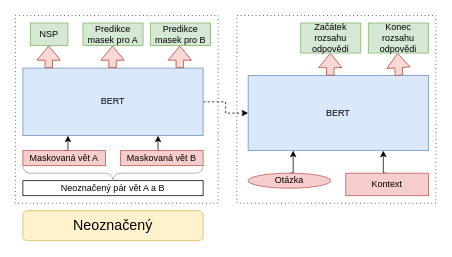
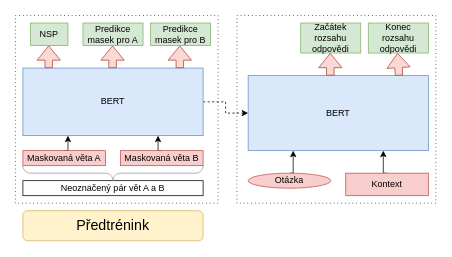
  <mxCell id="0" />
  <mxCell id="1" parent="0" />
  <mxCell id="2" style="edgeStyle=orthogonalEdgeStyle;rounded=0;orthogonalLoop=1;jettySize=auto;html=1;entryX=0;entryY=0.5;entryDx=0;entryDy=0;dashed=1;" edge="1" parent="1" source="3" target="17"><mxGeometry relative="1" as="geometry" /></mxCell>
  <mxCell id="3" value="BERT" style="rounded=0;whiteSpace=wrap;html=1;fillColor=#dae8fc;strokeColor=#6c8ebf;" vertex="1" parent="1"><mxGeometry x="30" y="90" width="240" height="90" as="geometry" /></mxCell>
  <mxCell id="4" value="Neoznačený pár vět A a B" style="rounded=0;whiteSpace=wrap;html=1;" vertex="1" parent="1"><mxGeometry x="30" y="240" width="240" height="20" as="geometry" /></mxCell>
  <mxCell id="5" style="edgeStyle=orthogonalEdgeStyle;rounded=0;orthogonalLoop=1;jettySize=auto;html=1;exitX=0.5;exitY=0;exitDx=0;exitDy=0;entryX=0.25;entryY=1;entryDx=0;entryDy=0;" edge="1" parent="1" source="6" target="3"><mxGeometry relative="1" as="geometry" /></mxCell>
- <mxCell id="6" value="Maskovaná vět A" style="rounded=0;whiteSpace=wrap;html=1;fillColor=#f8cecc;strokeColor=#b85450;" vertex="1" parent="1"><mxGeometry x="30" y="200" width="110" height="20" as="geometry" /></mxCell>
+ <mxCell id="6" value="Maskovaná věta A" style="rounded=0;whiteSpace=wrap;html=1;fillColor=#f8cecc;strokeColor=#b85450;" vertex="1" parent="1"><mxGeometry x="30" y="200" width="110" height="20" as="geometry" /></mxCell>
  <mxCell id="7" style="edgeStyle=orthogonalEdgeStyle;rounded=0;orthogonalLoop=1;jettySize=auto;html=1;exitX=0.5;exitY=0;exitDx=0;exitDy=0;entryX=0.75;entryY=1;entryDx=0;entryDy=0;" edge="1" parent="1" source="8" target="3"><mxGeometry relative="1" as="geometry" /></mxCell>
- <mxCell id="8" value="Maskovaná vět B" style="rounded=0;whiteSpace=wrap;html=1;fillColor=#f8cecc;strokeColor=#b85450;" vertex="1" parent="1"><mxGeometry x="160" y="200" width="110" height="20" as="geometry" /></mxCell>
+ <mxCell id="8" value="Maskovaná věta B" style="rounded=0;whiteSpace=wrap;html=1;fillColor=#f8cecc;strokeColor=#b85450;" vertex="1" parent="1"><mxGeometry x="160" y="200" width="110" height="20" as="geometry" /></mxCell>
  <mxCell id="9" value="" style="shape=flexArrow;endArrow=classic;html=1;fillColor=#fad9d5;strokeColor=#ae4132;" edge="1" parent="1"><mxGeometry width="50" height="50" relative="1" as="geometry"><mxPoint x="239" y="90" as="sourcePoint" /><mxPoint x="239" y="60" as="targetPoint" /></mxGeometry></mxCell>
  <mxCell id="10" value="" style="shape=flexArrow;endArrow=classic;html=1;fillColor=#fad9d5;strokeColor=#ae4132;" edge="1" parent="1"><mxGeometry width="50" height="50" relative="1" as="geometry"><mxPoint x="149.41" y="90" as="sourcePoint" /><mxPoint x="149.41" y="60" as="targetPoint" /></mxGeometry></mxCell>
  <mxCell id="11" value="" style="shape=flexArrow;endArrow=classic;html=1;fillColor=#fad9d5;strokeColor=#ae4132;" edge="1" parent="1"><mxGeometry width="50" height="50" relative="1" as="geometry"><mxPoint x="64.41" y="90" as="sourcePoint" /><mxPoint x="64.41" y="60" as="targetPoint" /></mxGeometry></mxCell>
  <mxCell id="12" value="Predikce masek pro A" style="rounded=0;whiteSpace=wrap;html=1;fillColor=#d5e8d4;strokeColor=#82b366;" vertex="1" parent="1"><mxGeometry x="110" y="30" width="80" height="30" as="geometry" /></mxCell>
  <mxCell id="13" value="Predikce masek pro B" style="rounded=0;whiteSpace=wrap;html=1;fillColor=#d5e8d4;strokeColor=#82b366;" vertex="1" parent="1"><mxGeometry x="200" y="30" width="80" height="30" as="geometry" /></mxCell>
  <mxCell id="14" value="NSP" style="rounded=0;whiteSpace=wrap;html=1;fillColor=#d5e8d4;strokeColor=#82b366;" vertex="1" parent="1"><mxGeometry x="40" y="30" width="50" height="30" as="geometry" /></mxCell>
  <mxCell id="15" value="" style="verticalLabelPosition=bottom;shadow=0;dashed=0;align=center;html=1;verticalAlign=top;strokeWidth=1;shape=mxgraph.mockup.markup.curlyBrace;strokeColor=#999999;rotation=-180;" vertex="1" parent="1"><mxGeometry x="30" y="220" width="240" height="20" as="geometry" /></mxCell>
- <mxCell id="16" value="&lt;font style=&quot;font-size: 19px&quot;&gt;Neoznačený&lt;/font&gt;" style="rounded=1;whiteSpace=wrap;html=1;fillColor=#fff2cc;strokeColor=#d6b656;" vertex="1" parent="1"><mxGeometry x="30" y="280" width="240" height="40" as="geometry" /></mxCell>
+ <mxCell id="16" value="&lt;font style=&quot;font-size: 19px&quot;&gt;Předtrénink&lt;/font&gt;" style="rounded=1;whiteSpace=wrap;html=1;fillColor=#fff2cc;strokeColor=#d6b656;" vertex="1" parent="1"><mxGeometry x="30" y="280" width="240" height="40" as="geometry" /></mxCell>
  <mxCell id="17" value="BERT" style="rounded=0;whiteSpace=wrap;html=1;fillColor=#dae8fc;strokeColor=#6c8ebf;" vertex="1" parent="1"><mxGeometry x="330" y="100" width="240" height="100" as="geometry" /></mxCell>
  <mxCell id="18" style="edgeStyle=orthogonalEdgeStyle;rounded=0;orthogonalLoop=1;jettySize=auto;html=1;exitX=0.5;exitY=0;exitDx=0;exitDy=0;entryX=0.25;entryY=1;entryDx=0;entryDy=0;" edge="1" parent="1" source="19" target="17"><mxGeometry relative="1" as="geometry"><mxPoint x="390" y="190" as="targetPoint" /><Array as="points"><mxPoint x="390" y="230" /></Array></mxGeometry></mxCell>
  <mxCell id="19" value="Otázka" style="ellipse;whiteSpace=wrap;html=1;fillColor=#f8cecc;strokeColor=#b85450;" vertex="1" parent="1"><mxGeometry x="330" y="230" width="110" height="20" as="geometry" /></mxCell>
  <mxCell id="20" style="edgeStyle=orthogonalEdgeStyle;rounded=0;orthogonalLoop=1;jettySize=auto;html=1;exitX=0.5;exitY=0;exitDx=0;exitDy=0;entryX=0.75;entryY=1;entryDx=0;entryDy=0;" edge="1" parent="1" source="21" target="17"><mxGeometry relative="1" as="geometry"><Array as="points"><mxPoint x="510" y="230" /></Array></mxGeometry></mxCell>
  <mxCell id="21" value="Kontext" style="rounded=0;whiteSpace=wrap;html=1;fillColor=#f8cecc;strokeColor=#b85450;" vertex="1" parent="1"><mxGeometry x="460" y="230" width="110" height="30" as="geometry" /></mxCell>
  <mxCell id="22" value="" style="shape=flexArrow;endArrow=classic;html=1;fillColor=#fad9d5;strokeColor=#ae4132;" edge="1" parent="1"><mxGeometry width="50" height="50" relative="1" as="geometry"><mxPoint x="531" y="100" as="sourcePoint" /><mxPoint x="529" y="70" as="targetPoint" /></mxGeometry></mxCell>
  <mxCell id="23" value="" style="shape=flexArrow;endArrow=classic;html=1;fillColor=#fad9d5;strokeColor=#ae4132;" edge="1" parent="1"><mxGeometry width="50" height="50" relative="1" as="geometry"><mxPoint x="439.41" y="100" as="sourcePoint" /><mxPoint x="439.41" y="70" as="targetPoint" /></mxGeometry></mxCell>
  <mxCell id="24" value="Začátek rozsahu odpovědi" style="rounded=0;whiteSpace=wrap;html=1;fillColor=#d5e8d4;strokeColor=#82b366;" vertex="1" parent="1"><mxGeometry x="400" y="30" width="80" height="40" as="geometry" /></mxCell>
  <mxCell id="25" value="Konec rozsahu odpovědi" style="rounded=0;whiteSpace=wrap;html=1;fillColor=#d5e8d4;strokeColor=#82b366;" vertex="1" parent="1"><mxGeometry x="490" y="30" width="80" height="40" as="geometry" /></mxCell>
  <mxCell id="26" value="" style="rounded=0;whiteSpace=wrap;html=1;dashed=1;fillColor=none;dashPattern=1 4;" vertex="1" parent="1"><mxGeometry x="20" y="20" width="270" height="250" as="geometry" /></mxCell>
  <mxCell id="27" value="" style="rounded=0;whiteSpace=wrap;html=1;dashed=1;fillColor=none;dashPattern=1 4;" vertex="1" parent="1"><mxGeometry x="315" y="20" width="265" height="250" as="geometry" /></mxCell>
